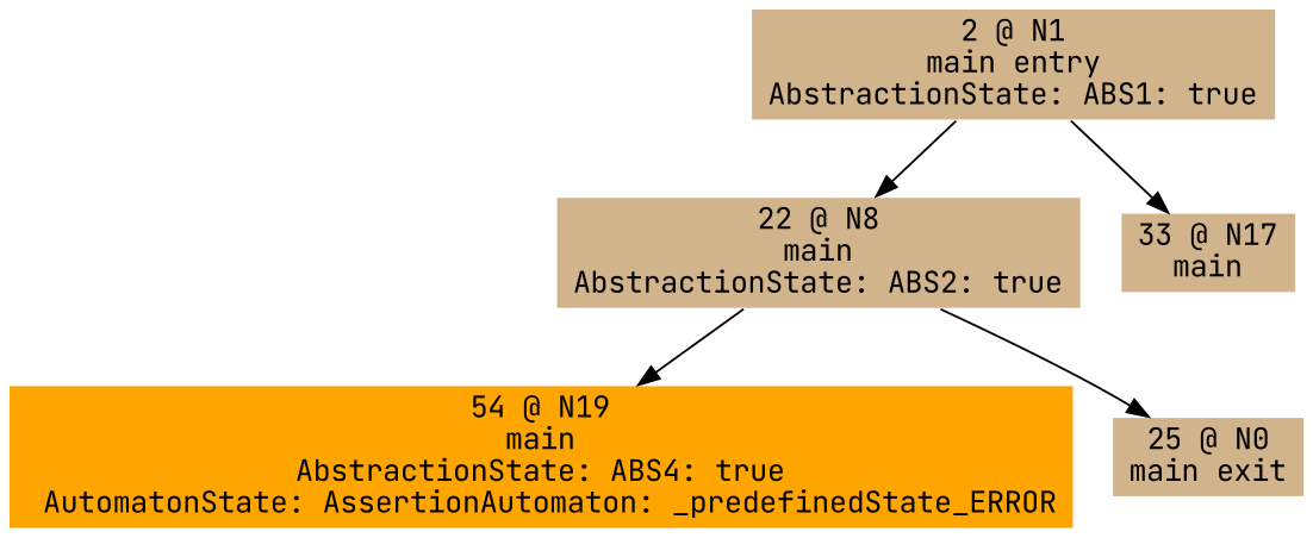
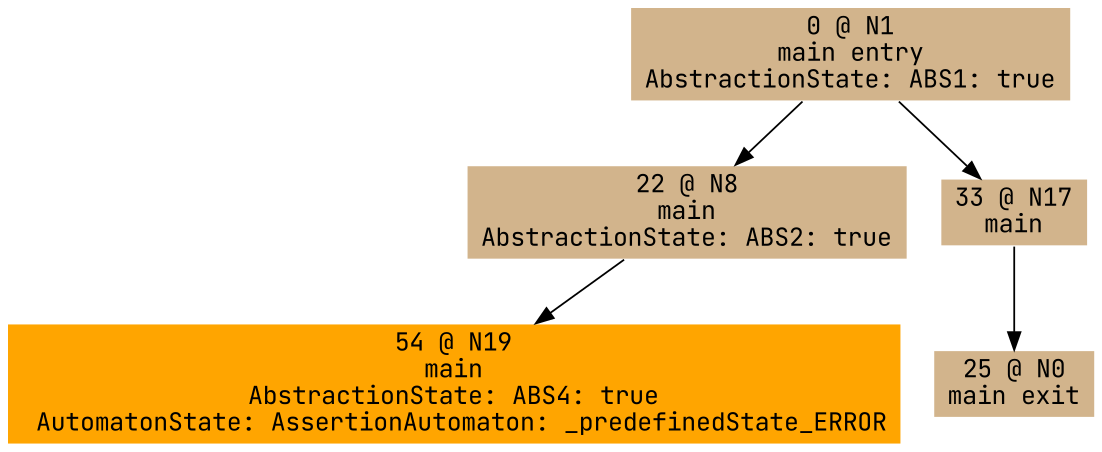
  digraph {
    fontname="JetBrains Mono"
    node [color=white fillcolor=tan fontname="JetBrains Mono" shape=box style=filled]
    edge [fontname="JetBrains Mono"]
-   n1 [label="2 @ N1\nmain entry\nAbstractionState: ABS1: true\n"]
+   n1 [label="0 @ N1\nmain entry\nAbstractionState: ABS1: true\n"]
    n2 [label="22 @ N8\nmain\nAbstractionState: ABS2: true\n"]
    n3 [label="33 @ N17\nmain\n"]
    n4 [fillcolor=orange label="54 @ N19\nmain\nAbstractionState: ABS4: true\n AutomatonState: AssertionAutomaton: _predefinedState_ERROR\n"]
    n5 [label="25 @ N0\nmain exit\n"]
    n1 -> n2
    n1 -> n3
    n2 -> n4
-   n2 -> n5
+   n3 -> n5
  }
